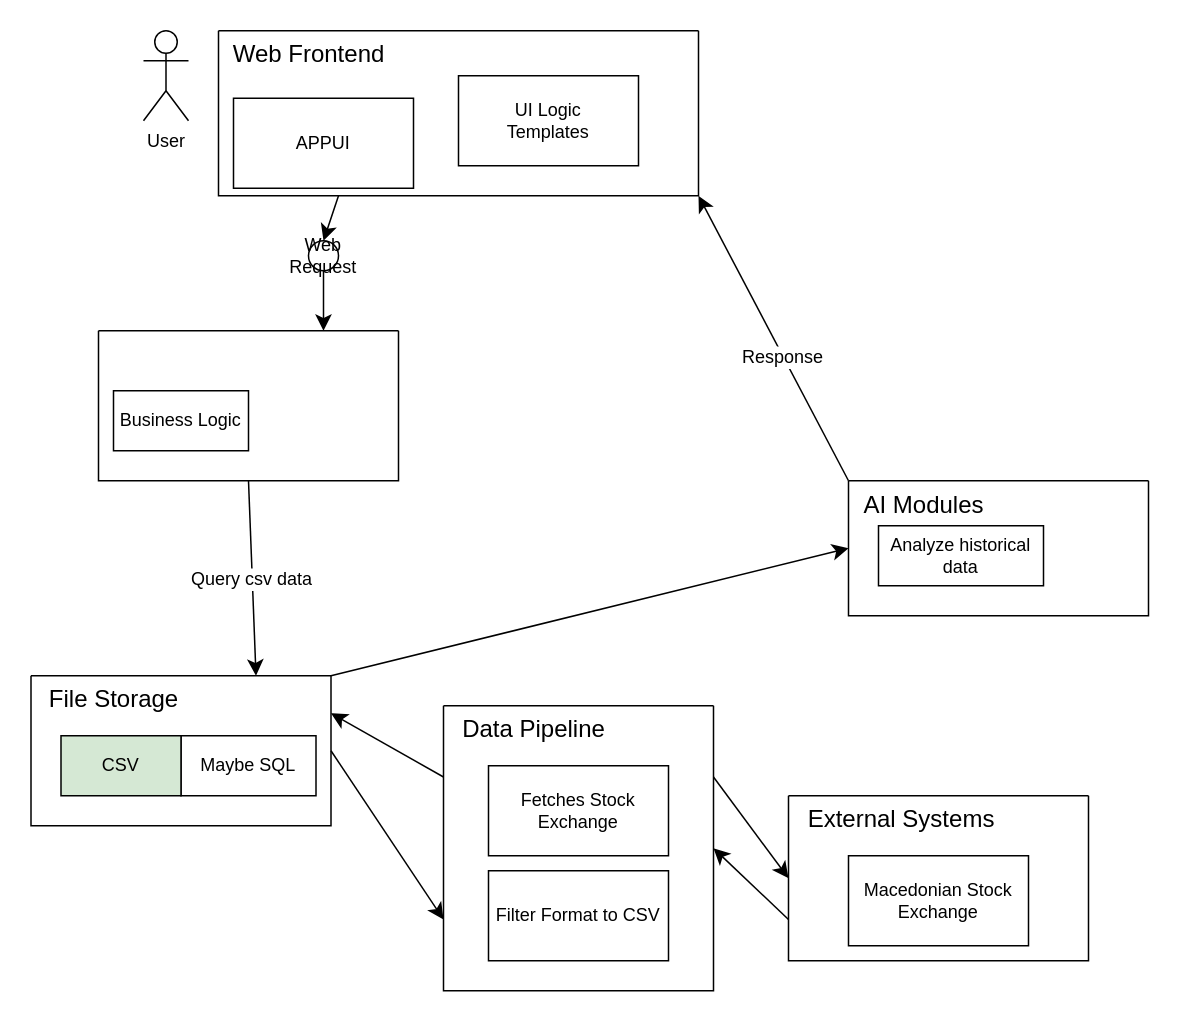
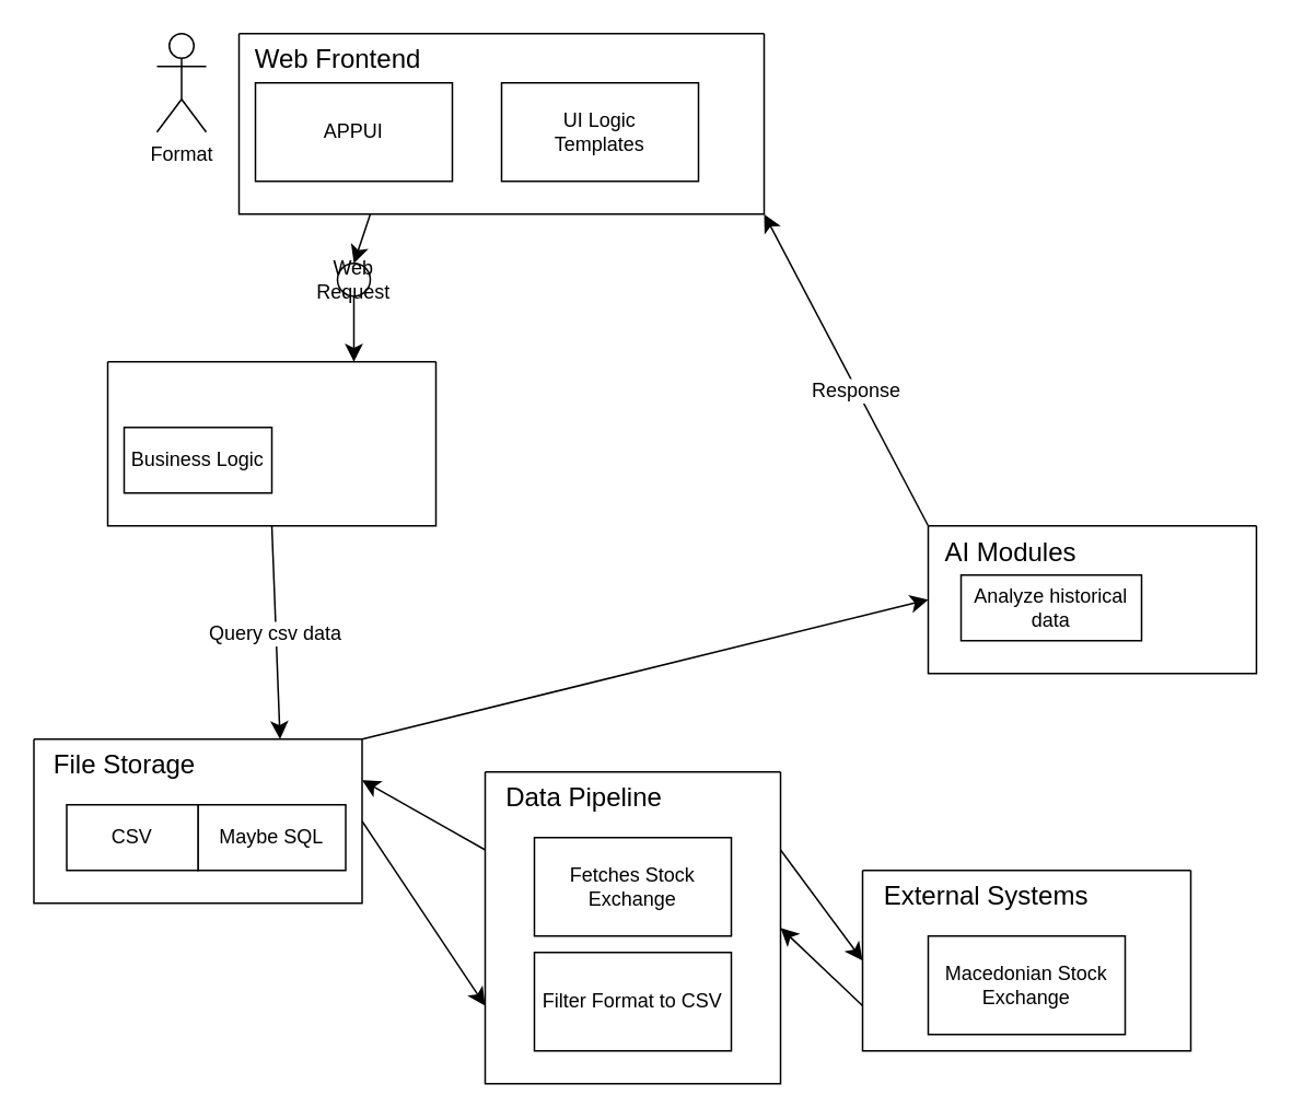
  <mxCell id="0" />
  <mxCell id="1" parent="0" />
- <mxCell id="2" value="&lt;div&gt;User&lt;/div&gt;" style="shape=umlActor;verticalLabelPosition=bottom;verticalAlign=top;html=1;outlineConnect=0;" vertex="1" parent="1"><mxGeometry x="95" y="20" width="30" height="60" as="geometry" /></mxCell>
+ <mxCell id="2" value="&lt;div&gt;Format&lt;/div&gt;" style="shape=umlActor;verticalLabelPosition=bottom;verticalAlign=top;html=1;outlineConnect=0;" vertex="1" parent="1"><mxGeometry x="95" y="20" width="30" height="60" as="geometry" /></mxCell>
  <mxCell id="3" style="edgeStyle=none;curved=1;rounded=0;orthogonalLoop=1;jettySize=auto;html=1;exitX=0.25;exitY=1;exitDx=0;exitDy=0;entryX=0.5;entryY=0;entryDx=0;entryDy=0;fontSize=12;startSize=8;endSize=8;" edge="1" parent="1" source="4" target="34"><mxGeometry relative="1" as="geometry" /></mxCell>
  <mxCell id="4" value="" style="swimlane;startSize=0;" vertex="1" parent="1"><mxGeometry x="145" y="20" width="320" height="110" as="geometry" /></mxCell>
  <mxCell id="5" value="Web Frontend" style="text;html=1;align=center;verticalAlign=middle;resizable=0;points=[];autosize=1;strokeColor=none;fillColor=none;fontSize=16;" vertex="1" parent="4"><mxGeometry width="120" height="30" as="geometry" /></mxCell>
- <mxCell id="6" value="&lt;div&gt;APPUI&lt;/div&gt;" style="whiteSpace=wrap;html=1;" vertex="1" parent="4"><mxGeometry x="10" y="45" width="120" height="60" as="geometry" /></mxCell>
+ <mxCell id="6" value="&lt;div&gt;APPUI&lt;/div&gt;" style="whiteSpace=wrap;html=1;" vertex="1" parent="4"><mxGeometry x="10" y="30" width="120" height="60" as="geometry" /></mxCell>
  <mxCell id="7" value="&lt;div&gt;UI Logic&lt;/div&gt;&lt;div&gt;Templates&lt;br&gt;&lt;/div&gt;" style="whiteSpace=wrap;html=1;" vertex="1" parent="4"><mxGeometry x="160" y="30" width="120" height="60" as="geometry" /></mxCell>
  <mxCell id="8" style="edgeStyle=none;curved=1;rounded=0;orthogonalLoop=1;jettySize=auto;html=1;exitX=0.5;exitY=1;exitDx=0;exitDy=0;entryX=0.75;entryY=0;entryDx=0;entryDy=0;fontSize=12;startSize=8;endSize=8;" edge="1" parent="1" source="10" target="20"><mxGeometry relative="1" as="geometry" /></mxCell>
  <mxCell id="9" value="&lt;div&gt;Query csv data&lt;/div&gt;" style="edgeLabel;html=1;align=center;verticalAlign=middle;resizable=0;points=[];fontSize=12;" vertex="1" connectable="0" parent="8"><mxGeometry x="0.027" y="-1" relative="1" as="geometry"><mxPoint y="-1" as="offset" /></mxGeometry></mxCell>
  <mxCell id="10" value="" style="swimlane;startSize=0;" vertex="1" parent="1"><mxGeometry x="65" y="220" width="200" height="100" as="geometry" /></mxCell>
  <mxCell id="11" value="&lt;div&gt;Business Logic&lt;/div&gt;" style="whiteSpace=wrap;html=1;" vertex="1" parent="10"><mxGeometry x="10" y="40" width="90" height="40" as="geometry" /></mxCell>
  <mxCell id="12" style="edgeStyle=none;curved=1;rounded=0;orthogonalLoop=1;jettySize=auto;html=1;exitX=1;exitY=0.25;exitDx=0;exitDy=0;entryX=0;entryY=0.5;entryDx=0;entryDy=0;fontSize=12;startSize=8;endSize=8;" edge="1" parent="1" source="14" target="25"><mxGeometry relative="1" as="geometry" /></mxCell>
  <mxCell id="13" style="edgeStyle=none;curved=1;rounded=0;orthogonalLoop=1;jettySize=auto;html=1;exitX=0;exitY=0.25;exitDx=0;exitDy=0;entryX=1;entryY=0.25;entryDx=0;entryDy=0;fontSize=12;startSize=8;endSize=8;" edge="1" parent="1" source="14" target="20"><mxGeometry relative="1" as="geometry" /></mxCell>
  <mxCell id="14" value="" style="swimlane;startSize=0;" vertex="1" parent="1"><mxGeometry x="295" y="470" width="180" height="190" as="geometry" /></mxCell>
  <mxCell id="15" value="Data Pipeline" style="text;html=1;align=center;verticalAlign=middle;resizable=0;points=[];autosize=1;strokeColor=none;fillColor=none;fontSize=16;" vertex="1" parent="14"><mxGeometry width="120" height="30" as="geometry" /></mxCell>
  <mxCell id="16" value="Fetches Stock Exchange" style="whiteSpace=wrap;html=1;" vertex="1" parent="14"><mxGeometry x="30" y="40" width="120" height="60" as="geometry" /></mxCell>
  <mxCell id="17" value="&lt;div&gt;Filter Format to CSV&lt;/div&gt;" style="whiteSpace=wrap;html=1;" vertex="1" parent="14"><mxGeometry x="30" y="110" width="120" height="60" as="geometry" /></mxCell>
  <mxCell id="18" style="edgeStyle=none;curved=1;rounded=0;orthogonalLoop=1;jettySize=auto;html=1;exitX=1;exitY=0.5;exitDx=0;exitDy=0;entryX=0;entryY=0.75;entryDx=0;entryDy=0;fontSize=12;startSize=8;endSize=8;" edge="1" parent="1" source="20" target="14"><mxGeometry relative="1" as="geometry" /></mxCell>
  <mxCell id="19" style="edgeStyle=none;curved=1;rounded=0;orthogonalLoop=1;jettySize=auto;html=1;exitX=1;exitY=0;exitDx=0;exitDy=0;entryX=0;entryY=0.5;entryDx=0;entryDy=0;fontSize=12;startSize=8;endSize=8;" edge="1" parent="1" source="20" target="30"><mxGeometry relative="1" as="geometry" /></mxCell>
  <mxCell id="20" value="" style="swimlane;startSize=0;" vertex="1" parent="1"><mxGeometry x="20" y="450" width="200" height="100" as="geometry" /></mxCell>
  <mxCell id="21" value="&lt;div&gt;Maybe SQL&lt;/div&gt;" style="whiteSpace=wrap;html=1;" vertex="1" parent="20"><mxGeometry x="100" y="40" width="90" height="40" as="geometry" /></mxCell>
  <mxCell id="22" value="File Storage" style="text;html=1;align=center;verticalAlign=middle;resizable=0;points=[];autosize=1;strokeColor=none;fillColor=none;fontSize=16;" vertex="1" parent="20"><mxGeometry width="110" height="30" as="geometry" /></mxCell>
- <mxCell id="23" value="&lt;div&gt;CSV&lt;/div&gt;" style="whiteSpace=wrap;html=1;fillColor=#d5e8d4;" vertex="1" parent="20"><mxGeometry x="20" y="40" width="80" height="40" as="geometry" /></mxCell>
+ <mxCell id="23" value="&lt;div&gt;CSV&lt;/div&gt;" style="whiteSpace=wrap;html=1;" vertex="1" parent="20"><mxGeometry x="20" y="40" width="80" height="40" as="geometry" /></mxCell>
  <mxCell id="24" style="edgeStyle=none;curved=1;rounded=0;orthogonalLoop=1;jettySize=auto;html=1;exitX=0;exitY=0.75;exitDx=0;exitDy=0;entryX=1;entryY=0.5;entryDx=0;entryDy=0;fontSize=12;startSize=8;endSize=8;" edge="1" parent="1" source="25" target="14"><mxGeometry relative="1" as="geometry" /></mxCell>
  <mxCell id="25" value="" style="swimlane;startSize=0;" vertex="1" parent="1"><mxGeometry x="525" y="530" width="200" height="110" as="geometry" /></mxCell>
  <mxCell id="26" value="&lt;div&gt;External Systems&lt;/div&gt;" style="text;html=1;align=center;verticalAlign=middle;resizable=0;points=[];autosize=1;strokeColor=none;fillColor=none;fontSize=16;" vertex="1" parent="25"><mxGeometry width="150" height="30" as="geometry" /></mxCell>
  <mxCell id="27" value="Macedonian Stock Exchange " style="whiteSpace=wrap;html=1;" vertex="1" parent="25"><mxGeometry x="40" y="40" width="120" height="60" as="geometry" /></mxCell>
  <mxCell id="28" style="edgeStyle=none;curved=1;rounded=0;orthogonalLoop=1;jettySize=auto;html=1;exitX=0;exitY=0;exitDx=0;exitDy=0;entryX=1;entryY=1;entryDx=0;entryDy=0;fontSize=12;startSize=8;endSize=8;" edge="1" parent="1" source="30" target="4"><mxGeometry relative="1" as="geometry" /></mxCell>
  <mxCell id="29" value="Response" style="edgeLabel;html=1;align=center;verticalAlign=middle;resizable=0;points=[];fontSize=12;" vertex="1" connectable="0" parent="28"><mxGeometry x="-0.129" y="2" relative="1" as="geometry"><mxPoint x="1" as="offset" /></mxGeometry></mxCell>
  <mxCell id="30" value="" style="swimlane;startSize=0;" vertex="1" parent="1"><mxGeometry x="565" y="320" width="200" height="90" as="geometry" /></mxCell>
  <mxCell id="31" value="AI Modules" style="text;html=1;align=center;verticalAlign=middle;resizable=0;points=[];autosize=1;strokeColor=none;fillColor=none;fontSize=16;" vertex="1" parent="30"><mxGeometry y="1" width="100" height="30" as="geometry" /></mxCell>
  <mxCell id="32" value="Analyze historical data" style="whiteSpace=wrap;html=1;" vertex="1" parent="30"><mxGeometry x="20" y="30" width="110" height="40" as="geometry" /></mxCell>
  <mxCell id="33" style="edgeStyle=none;curved=1;rounded=0;orthogonalLoop=1;jettySize=auto;html=1;exitX=0.5;exitY=1;exitDx=0;exitDy=0;entryX=0.75;entryY=0;entryDx=0;entryDy=0;fontSize=12;startSize=8;endSize=8;" edge="1" parent="1" source="34" target="10"><mxGeometry relative="1" as="geometry" /></mxCell>
  <mxCell id="34" value="Web Request" style="ellipse;whiteSpace=wrap;html=1;" vertex="1" parent="1"><mxGeometry x="205" y="160" width="20" height="20" as="geometry" /></mxCell>
